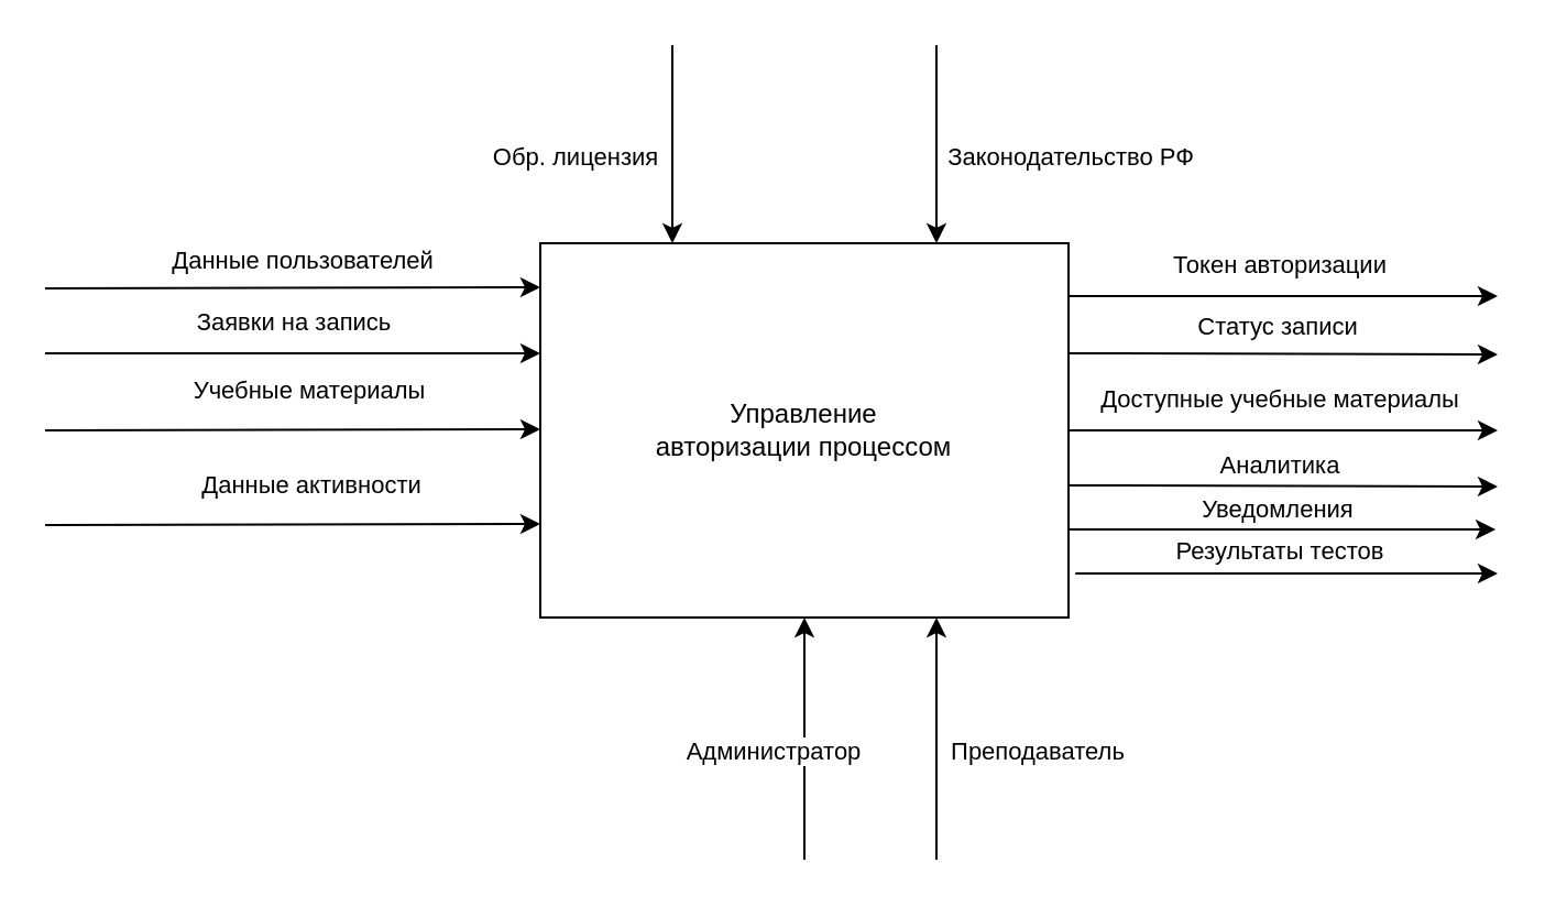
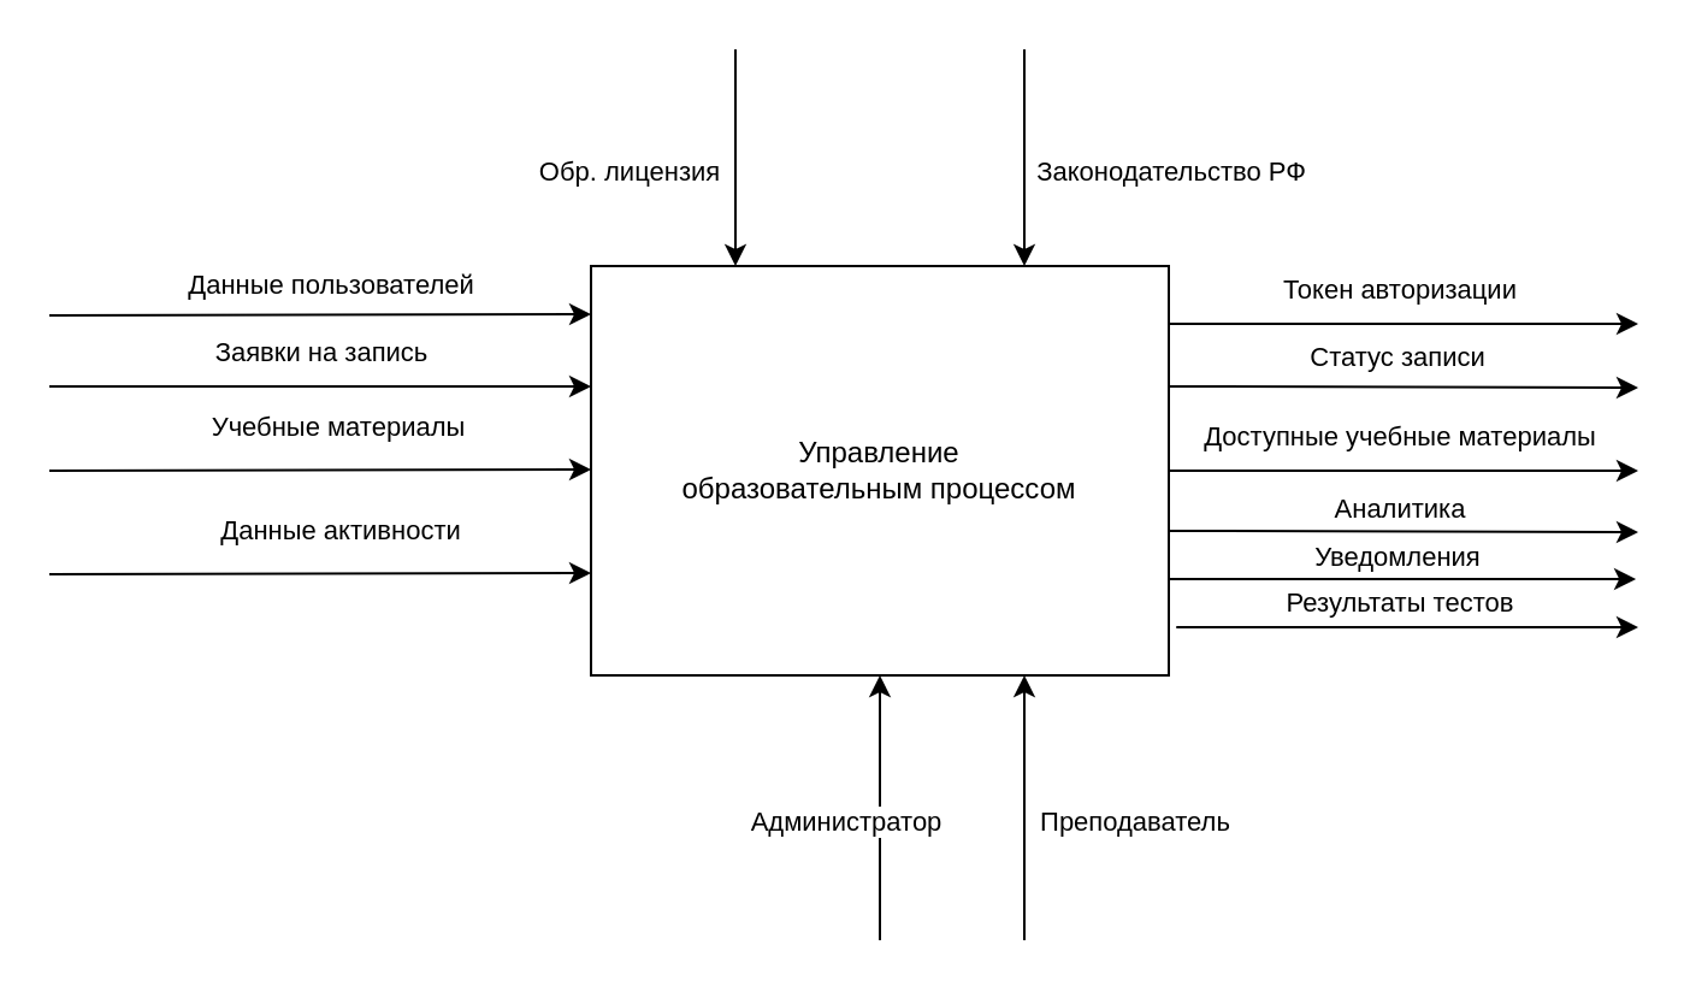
  <mxCell id="0" />
  <mxCell id="1" parent="0" />
- <mxCell id="2" value="Управление&lt;br&gt;авторизации процессом" style="rounded=0;whiteSpace=wrap;html=1;" vertex="1" parent="1"><mxGeometry x="245" y="110" width="240" height="170" as="geometry" /></mxCell>
+ <mxCell id="2" value="Управление&lt;br&gt;образовательным процессом" style="rounded=0;whiteSpace=wrap;html=1;" vertex="1" parent="1"><mxGeometry x="245" y="110" width="240" height="170" as="geometry" /></mxCell>
  <mxCell id="3" value="" style="endArrow=classic;html=1;rounded=0;entryX=0;entryY=0.25;entryDx=0;entryDy=0;" edge="1" parent="1"><mxGeometry width="50" height="50" relative="1" as="geometry"><mxPoint x="20" y="130.5" as="sourcePoint" /><mxPoint x="245" y="130" as="targetPoint" /></mxGeometry></mxCell>
  <mxCell id="4" value="Данные пользователей" style="edgeLabel;html=1;align=center;verticalAlign=middle;resizable=0;points=[];" vertex="1" connectable="0" parent="3"><mxGeometry x="0.031" y="-1" relative="1" as="geometry"><mxPoint y="-14" as="offset" /></mxGeometry></mxCell>
  <mxCell id="5" value="" style="endArrow=classic;html=1;rounded=0;entryX=0;entryY=0.5;entryDx=0;entryDy=0;" edge="1" parent="1"><mxGeometry width="50" height="50" relative="1" as="geometry"><mxPoint x="20" y="160" as="sourcePoint" /><mxPoint x="245" y="160" as="targetPoint" /></mxGeometry></mxCell>
  <mxCell id="6" value="Заявки на запись" style="edgeLabel;html=1;align=center;verticalAlign=middle;resizable=0;points=[];" vertex="1" connectable="0" parent="5"><mxGeometry x="-0.004" y="-4" relative="1" as="geometry"><mxPoint y="-19" as="offset" /></mxGeometry></mxCell>
  <mxCell id="7" value="" style="endArrow=classic;html=1;rounded=0;entryX=0;entryY=0.75;entryDx=0;entryDy=0;" edge="1" parent="1"><mxGeometry width="50" height="50" relative="1" as="geometry"><mxPoint x="20" y="195" as="sourcePoint" /><mxPoint x="245" y="194.5" as="targetPoint" /></mxGeometry></mxCell>
  <mxCell id="8" value="Учебные материалы" style="edgeLabel;html=1;align=center;verticalAlign=middle;resizable=0;points=[];" vertex="1" connectable="0" parent="7"><mxGeometry x="0.182" y="1" relative="1" as="geometry"><mxPoint x="-13" y="-17" as="offset" /></mxGeometry></mxCell>
  <mxCell id="9" value="" style="endArrow=classic;html=1;rounded=0;entryX=0;entryY=0.75;entryDx=0;entryDy=0;" edge="1" parent="1" target="2"><mxGeometry width="50" height="50" relative="1" as="geometry"><mxPoint x="20" y="238" as="sourcePoint" /><mxPoint x="150" y="220" as="targetPoint" /></mxGeometry></mxCell>
  <mxCell id="10" value="Данные активности" style="edgeLabel;html=1;align=center;verticalAlign=middle;resizable=0;points=[];" vertex="1" connectable="0" parent="9"><mxGeometry x="0.333" y="-3" relative="1" as="geometry"><mxPoint x="-30" y="-21" as="offset" /></mxGeometry></mxCell>
  <mxCell id="11" value="" style="endArrow=classic;html=1;rounded=0;exitX=1;exitY=0.141;exitDx=0;exitDy=0;exitPerimeter=0;" edge="1" parent="1" source="2"><mxGeometry width="50" height="50" relative="1" as="geometry"><mxPoint x="540" y="140" as="sourcePoint" /><mxPoint x="680" y="134" as="targetPoint" /></mxGeometry></mxCell>
  <mxCell id="12" value="Токен авторизации" style="edgeLabel;html=1;align=center;verticalAlign=middle;resizable=0;points=[];" vertex="1" connectable="0" parent="11"><mxGeometry x="0.036" y="1" relative="1" as="geometry"><mxPoint x="-6" y="-13" as="offset" /></mxGeometry></mxCell>
  <mxCell id="13" value="" style="endArrow=classic;html=1;rounded=0;exitX=1;exitY=0.25;exitDx=0;exitDy=0;" edge="1" parent="1"><mxGeometry width="50" height="50" relative="1" as="geometry"><mxPoint x="485" y="160" as="sourcePoint" /><mxPoint x="680" y="160.5" as="targetPoint" /></mxGeometry></mxCell>
  <mxCell id="14" value="Статус записи" style="edgeLabel;html=1;align=center;verticalAlign=middle;resizable=0;points=[];" vertex="1" connectable="0" parent="13"><mxGeometry x="0.2" y="-1" relative="1" as="geometry"><mxPoint x="-22" y="-14" as="offset" /></mxGeometry></mxCell>
  <mxCell id="15" value="" style="endArrow=classic;html=1;rounded=0;exitX=1;exitY=0.5;exitDx=0;exitDy=0;" edge="1" parent="1" source="2"><mxGeometry width="50" height="50" relative="1" as="geometry"><mxPoint x="580" y="250" as="sourcePoint" /><mxPoint x="680" y="195" as="targetPoint" /></mxGeometry></mxCell>
  <mxCell id="16" value="Доступные учебные материалы" style="edgeLabel;html=1;align=center;verticalAlign=middle;resizable=0;points=[];" vertex="1" connectable="0" parent="15"><mxGeometry x="-0.005" y="2" relative="1" as="geometry"><mxPoint x="-2" y="-13" as="offset" /></mxGeometry></mxCell>
  <mxCell id="17" value="" style="endArrow=classic;html=1;rounded=0;exitX=1;exitY=0.75;exitDx=0;exitDy=0;" edge="1" parent="1"><mxGeometry width="50" height="50" relative="1" as="geometry"><mxPoint x="485" y="220" as="sourcePoint" /><mxPoint x="680" y="220.5" as="targetPoint" /></mxGeometry></mxCell>
  <mxCell id="18" value="Аналитика" style="edgeLabel;html=1;align=center;verticalAlign=middle;resizable=0;points=[];" vertex="1" connectable="0" parent="17"><mxGeometry x="0.292" y="1" relative="1" as="geometry"><mxPoint x="-31" y="-9" as="offset" /></mxGeometry></mxCell>
  <mxCell id="19" value="" style="endArrow=classic;html=1;rounded=0;exitX=1.004;exitY=0.859;exitDx=0;exitDy=0;exitPerimeter=0;" edge="1" parent="1"><mxGeometry width="50" height="50" relative="1" as="geometry"><mxPoint x="485" y="240.03" as="sourcePoint" /><mxPoint x="679.04" y="240" as="targetPoint" /></mxGeometry></mxCell>
  <mxCell id="20" value="Уведомления" style="edgeLabel;html=1;align=center;verticalAlign=middle;resizable=0;points=[];" vertex="1" connectable="0" parent="19"><mxGeometry x="0.175" y="-2" relative="1" as="geometry"><mxPoint x="-20" y="-12" as="offset" /></mxGeometry></mxCell>
  <mxCell id="21" value="" style="endArrow=classic;html=1;rounded=0;exitX=1.013;exitY=0.882;exitDx=0;exitDy=0;exitPerimeter=0;" edge="1" parent="1" source="2"><mxGeometry width="50" height="50" relative="1" as="geometry"><mxPoint x="540" y="320" as="sourcePoint" /><mxPoint x="680" y="260" as="targetPoint" /></mxGeometry></mxCell>
  <mxCell id="22" value="Результаты тестов" style="edgeLabel;html=1;align=center;verticalAlign=middle;resizable=0;points=[];" vertex="1" connectable="0" parent="21"><mxGeometry x="0.083" y="1" relative="1" as="geometry"><mxPoint x="-12" y="-9" as="offset" /></mxGeometry></mxCell>
  <mxCell id="23" value="" style="endArrow=classic;html=1;rounded=0;entryX=0.5;entryY=1;entryDx=0;entryDy=0;" edge="1" parent="1" target="2"><mxGeometry width="50" height="50" relative="1" as="geometry"><mxPoint x="365" y="390" as="sourcePoint" /><mxPoint x="410" y="340" as="targetPoint" /></mxGeometry></mxCell>
  <mxCell id="24" value="Администратор" style="edgeLabel;html=1;align=center;verticalAlign=middle;resizable=0;points=[];" vertex="1" connectable="0" parent="23"><mxGeometry x="-0.145" y="2" relative="1" as="geometry"><mxPoint x="-13" y="-3" as="offset" /></mxGeometry></mxCell>
  <mxCell id="25" value="" style="endArrow=classic;html=1;rounded=0;entryX=0.75;entryY=1;entryDx=0;entryDy=0;" edge="1" parent="1" target="2"><mxGeometry width="50" height="50" relative="1" as="geometry"><mxPoint x="425" y="390" as="sourcePoint" /><mxPoint x="500" y="330" as="targetPoint" /></mxGeometry></mxCell>
  <mxCell id="26" value="Преподаватель" style="edgeLabel;html=1;align=center;verticalAlign=middle;resizable=0;points=[];" vertex="1" connectable="0" parent="25"><mxGeometry x="-0.018" y="-4" relative="1" as="geometry"><mxPoint x="41" y="4" as="offset" /></mxGeometry></mxCell>
  <mxCell id="27" value="" style="endArrow=classic;html=1;rounded=0;entryX=0.75;entryY=0;entryDx=0;entryDy=0;" edge="1" parent="1" target="2"><mxGeometry width="50" height="50" relative="1" as="geometry"><mxPoint x="425" y="20" as="sourcePoint" /><mxPoint x="420" y="-40" as="targetPoint" /></mxGeometry></mxCell>
  <mxCell id="28" value="Законодательство РФ" style="edgeLabel;html=1;align=center;verticalAlign=middle;resizable=0;points=[];" vertex="1" connectable="0" parent="27"><mxGeometry x="-0.267" y="1" relative="1" as="geometry"><mxPoint x="59" y="17" as="offset" /></mxGeometry></mxCell>
  <mxCell id="29" value="" style="endArrow=classic;html=1;rounded=0;entryX=0.25;entryY=0;entryDx=0;entryDy=0;" edge="1" parent="1" target="2"><mxGeometry width="50" height="50" relative="1" as="geometry"><mxPoint x="305" y="20" as="sourcePoint" /><mxPoint x="320" y="10" as="targetPoint" /></mxGeometry></mxCell>
  <mxCell id="30" value="Обр. лицензия" style="edgeLabel;html=1;align=center;verticalAlign=middle;resizable=0;points=[];" vertex="1" connectable="0" parent="29"><mxGeometry x="-0.222" y="1" relative="1" as="geometry"><mxPoint x="-46" y="15" as="offset" /></mxGeometry></mxCell>
